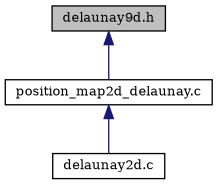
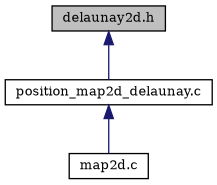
  digraph {
    fontname="DejaVu Serif"
    node [color=black fillcolor=white fontname="DejaVu Serif" fontsize=10 shape=record style=filled]
    edge [color=midnightblue dir=back fontname="DejaVu Serif" fontsize=10 labelfontname="FreeSans.ttf" labelfontsize=10 style=solid]
-   n1 [fillcolor=grey75 fontcolor=black height=0.2 label="delaunay9d.h" width=0.4]
+   n1 [fillcolor=grey75 fontcolor=black height=0.2 label="delaunay2d.h" width=0.4]
    n2 [height=0.2 label="position_map2d_delaunay.c" width=0.4]
-   n3 [height=0.2 label="delaunay2d.c" width=0.4]
+   n3 [height=0.2 label="map2d.c" width=0.4]
    n1 -> n2
    n2 -> n3
  }
